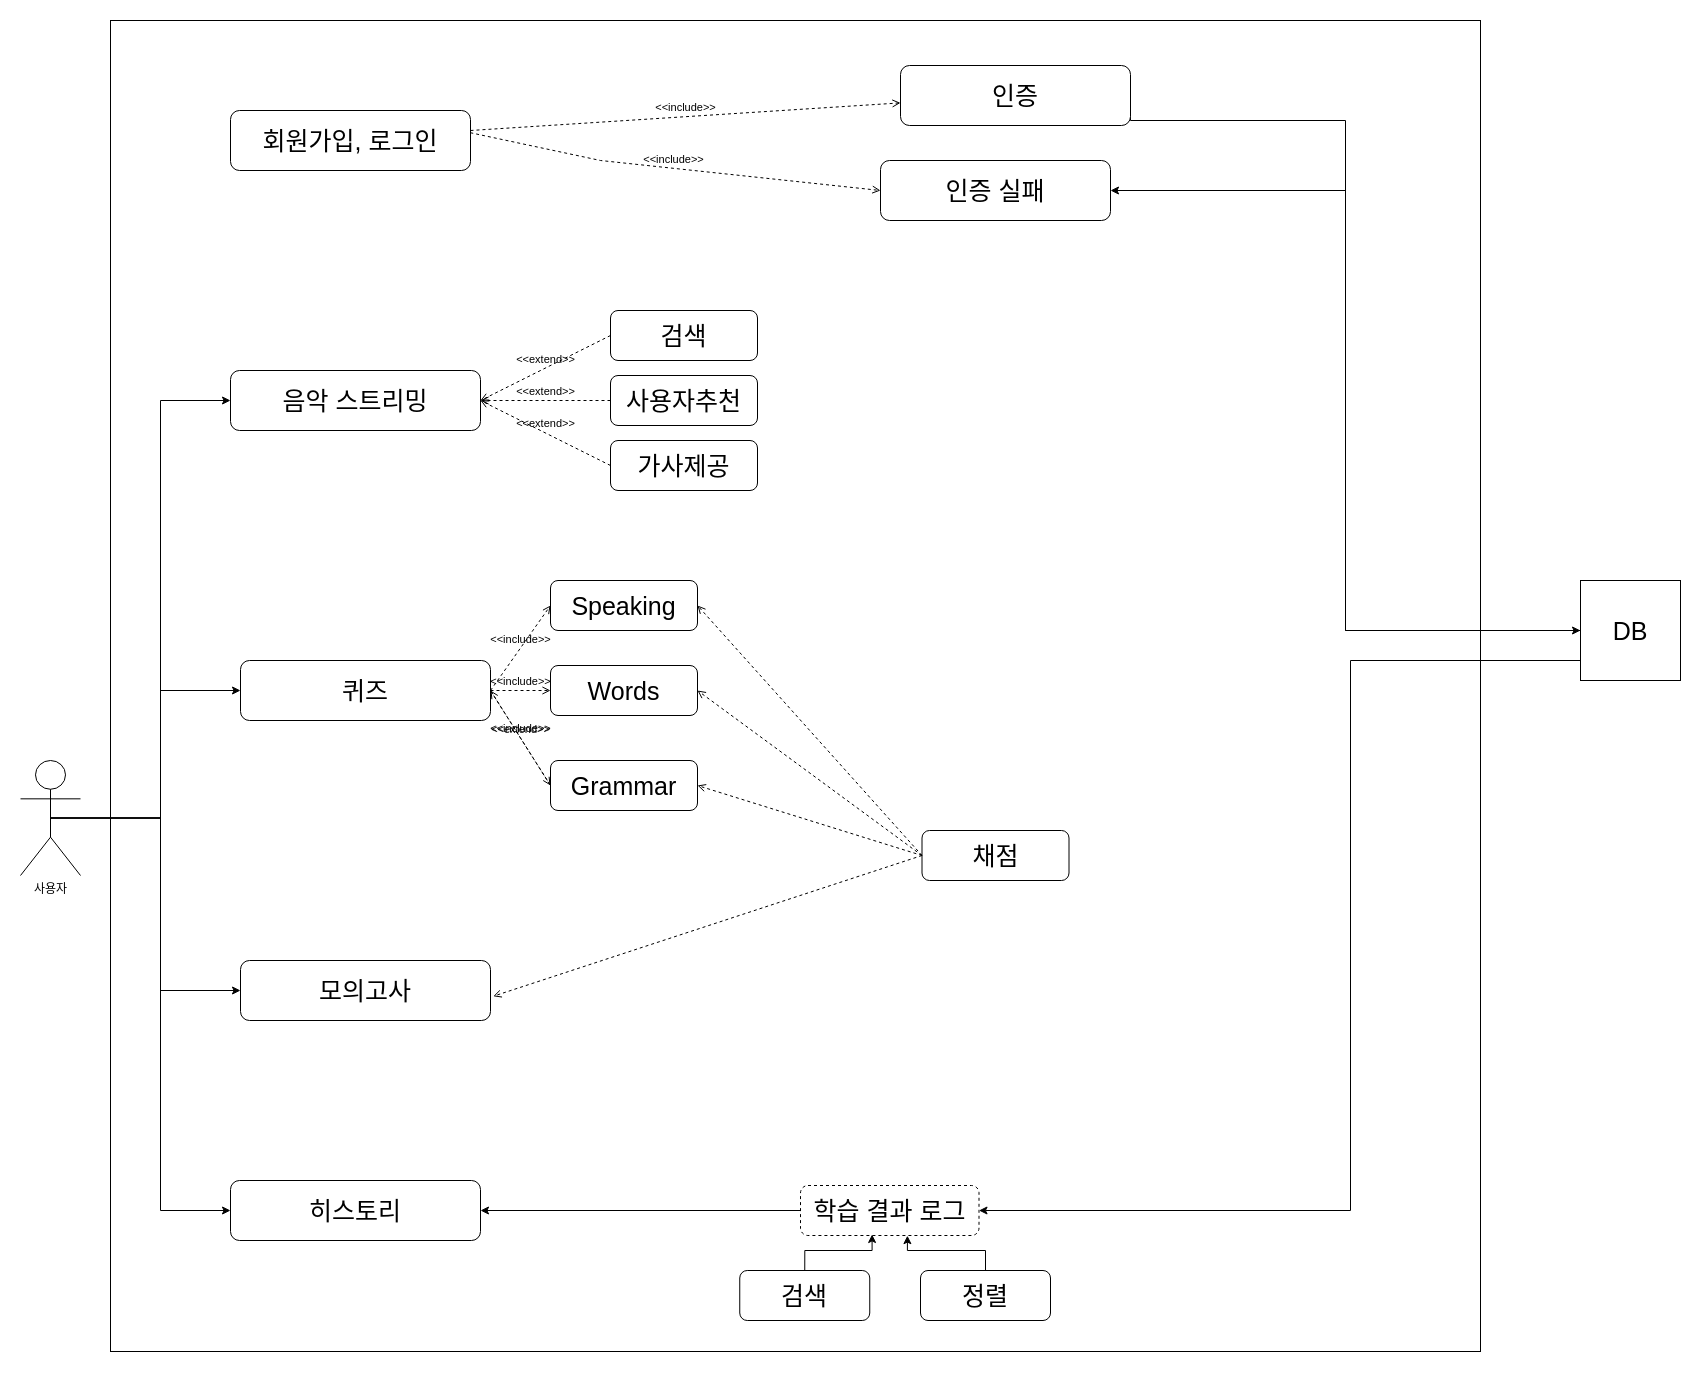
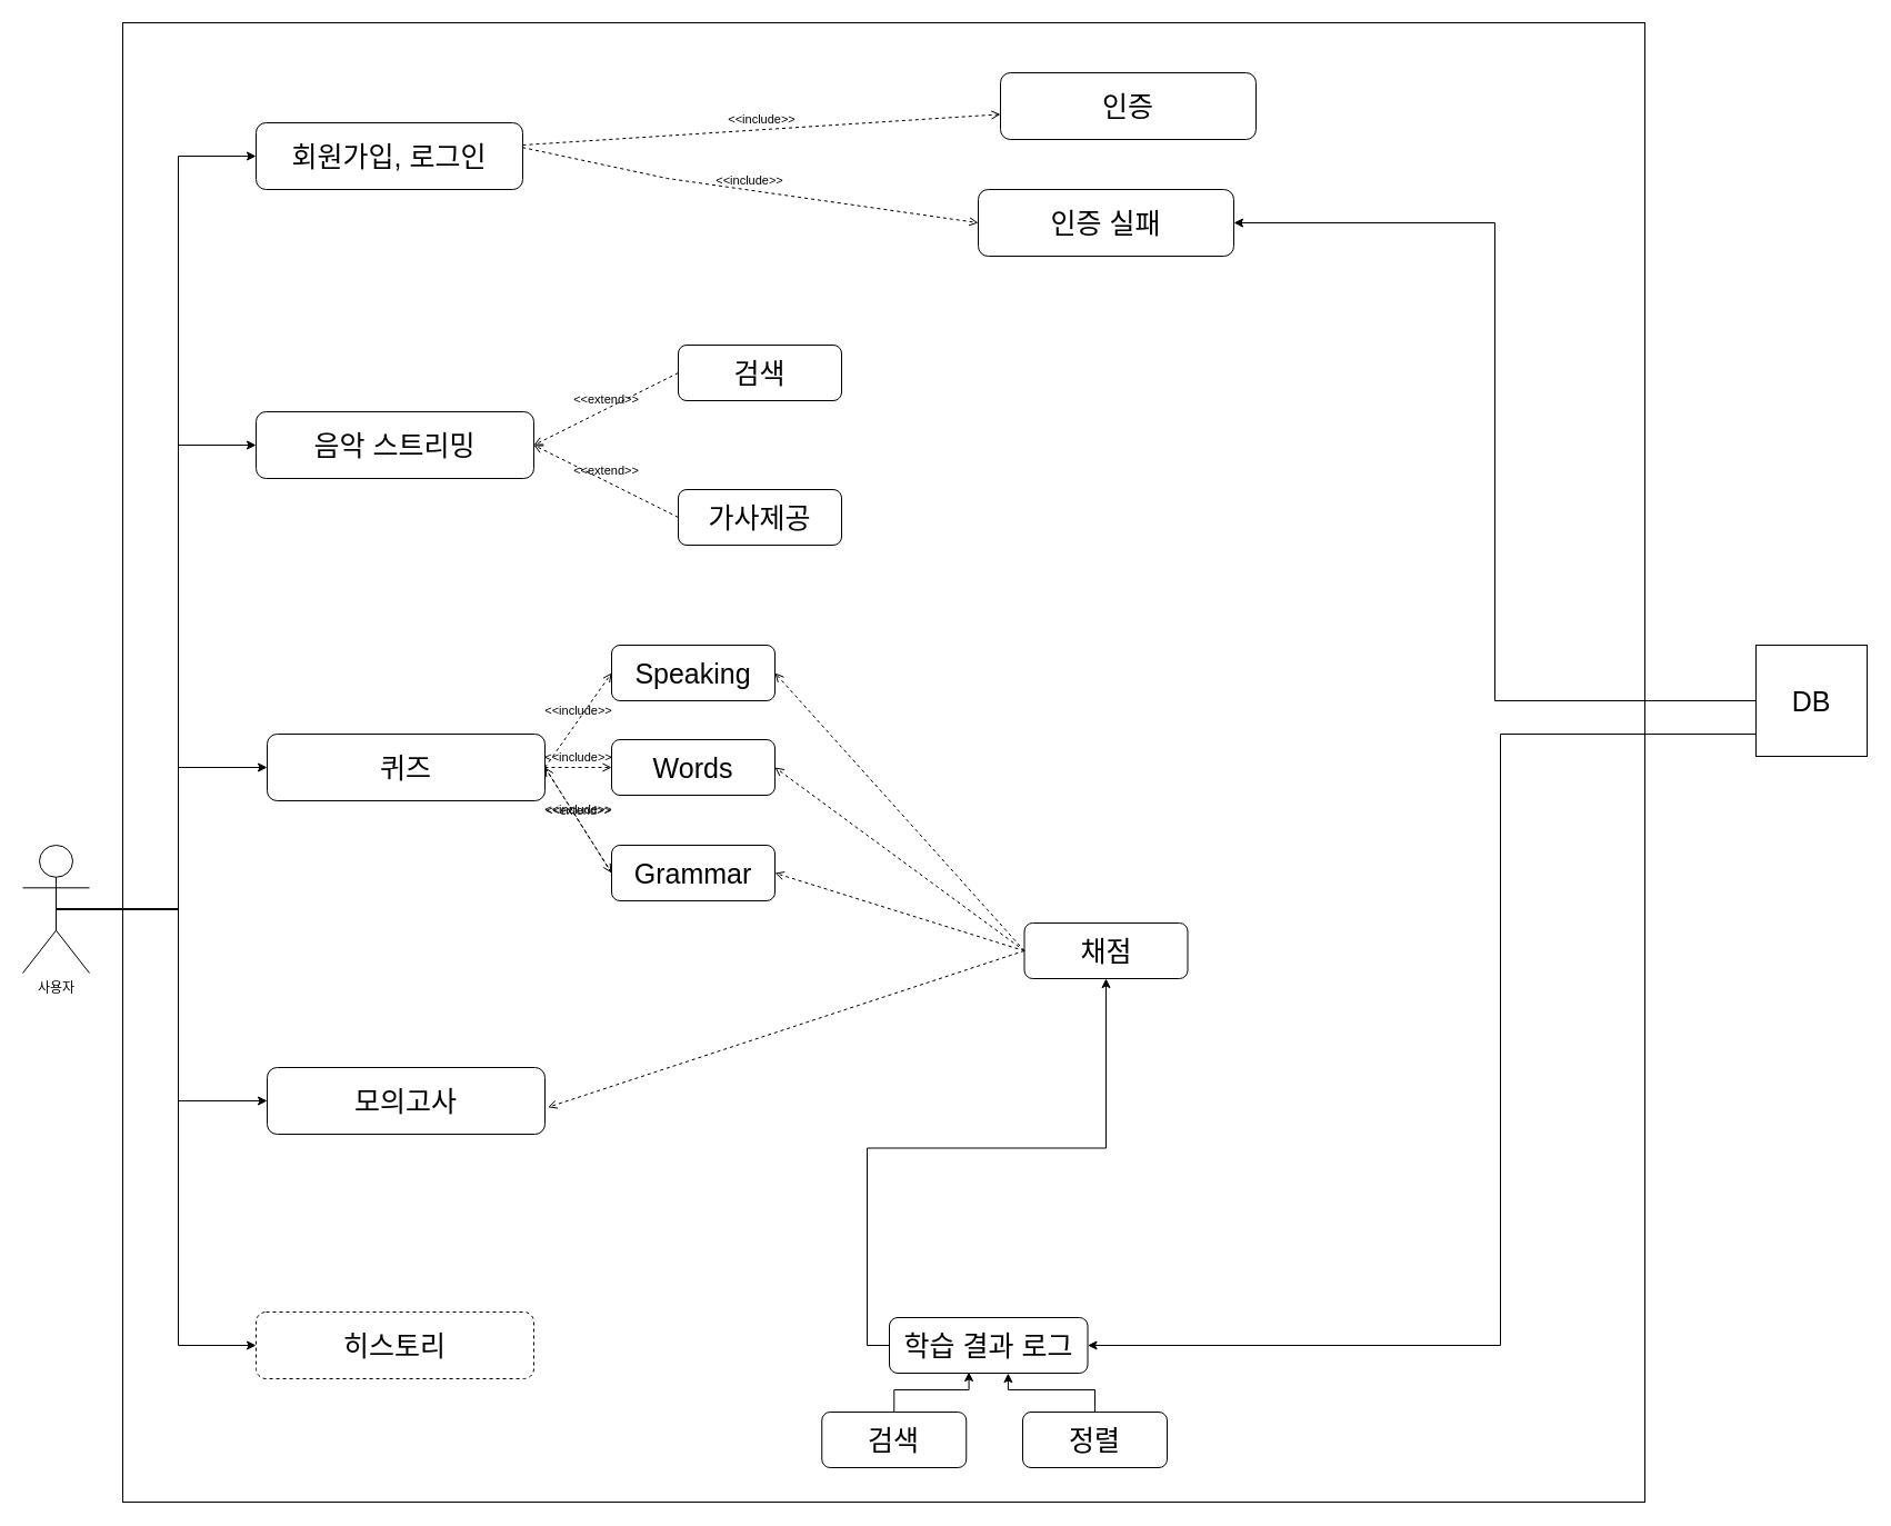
  <mxCell id="0" />
  <mxCell id="1" parent="0" />
  <mxCell id="2" value="" style="rounded=0;whiteSpace=wrap;html=1;movable=0;resizable=0;rotatable=0;deletable=0;editable=0;locked=1;connectable=0;" parent="1" vertex="1"><mxGeometry x="110" y="20" width="1370" height="1331" as="geometry" /></mxCell>
  <mxCell id="3" style="edgeStyle=orthogonalEdgeStyle;rounded=0;orthogonalLoop=1;jettySize=auto;html=1;exitX=0.5;exitY=0.5;exitDx=0;exitDy=0;exitPerimeter=0;entryX=0;entryY=0.5;entryDx=0;entryDy=0;" parent="1" source="7" target="9" edge="1"><mxGeometry relative="1" as="geometry"><Array as="points"><mxPoint x="160" y="818" /><mxPoint x="160" y="400" /></Array></mxGeometry></mxCell>
  <mxCell id="4" style="edgeStyle=orthogonalEdgeStyle;rounded=0;orthogonalLoop=1;jettySize=auto;html=1;exitX=0.5;exitY=0.5;exitDx=0;exitDy=0;exitPerimeter=0;entryX=0;entryY=0.5;entryDx=0;entryDy=0;" parent="1" source="7" target="44" edge="1"><mxGeometry relative="1" as="geometry"><Array as="points"><mxPoint x="160" y="818" /><mxPoint x="160" y="990" /></Array><mxPoint x="230" y="990" as="targetPoint" /></mxGeometry></mxCell>
+ <mxCell id="5" style="edgeStyle=orthogonalEdgeStyle;rounded=0;orthogonalLoop=1;jettySize=auto;html=1;exitX=0.5;exitY=0.5;exitDx=0;exitDy=0;exitPerimeter=0;entryX=0;entryY=0.5;entryDx=0;entryDy=0;" parent="1" source="7" target="8" edge="1"><mxGeometry relative="1" as="geometry"><Array as="points"><mxPoint x="160" y="818" /><mxPoint x="160" y="140" /></Array></mxGeometry></mxCell>
  <mxCell id="6" style="edgeStyle=orthogonalEdgeStyle;rounded=0;orthogonalLoop=1;jettySize=auto;html=1;exitX=0.5;exitY=0.5;exitDx=0;exitDy=0;exitPerimeter=0;entryX=0;entryY=0.5;entryDx=0;entryDy=0;" parent="1" source="7" target="19" edge="1"><mxGeometry relative="1" as="geometry"><Array as="points"><mxPoint x="160" y="818" /><mxPoint x="160" y="1210" /></Array></mxGeometry></mxCell>
  <mxCell id="7" value="사용자" style="shape=umlActor;verticalLabelPosition=bottom;verticalAlign=top;html=1;" parent="1" vertex="1"><mxGeometry x="20" y="760" width="60" height="115" as="geometry" /></mxCell>
  <mxCell id="8" value="&lt;font style=&quot;font-size: 25px;&quot;&gt;회원가입, 로그인&lt;/font&gt;" style="rounded=1;whiteSpace=wrap;html=1;" parent="1" vertex="1"><mxGeometry x="230" y="110" width="240" height="60" as="geometry" /></mxCell>
  <mxCell id="9" value="&lt;font style=&quot;font-size: 25px;&quot;&gt;음악 스트리밍&lt;/font&gt;" style="rounded=1;whiteSpace=wrap;html=1;" parent="1" vertex="1"><mxGeometry x="230" y="370" width="250" height="60" as="geometry" /></mxCell>
  <mxCell id="10" value="&lt;span style=&quot;font-size: 25px;&quot;&gt;퀴즈&lt;/span&gt;" style="rounded=1;whiteSpace=wrap;html=1;" parent="1" vertex="1"><mxGeometry x="240" y="660" width="250" height="60" as="geometry" /></mxCell>
  <mxCell id="11" style="edgeStyle=orthogonalEdgeStyle;rounded=0;orthogonalLoop=1;jettySize=auto;html=1;exitX=0.5;exitY=0.5;exitDx=0;exitDy=0;exitPerimeter=0;entryX=0;entryY=0.5;entryDx=0;entryDy=0;" parent="1" source="7" target="10" edge="1"><mxGeometry relative="1" as="geometry"><Array as="points"><mxPoint x="160" y="818" /><mxPoint x="160" y="690" /></Array></mxGeometry></mxCell>
- <mxCell id="12" style="edgeStyle=orthogonalEdgeStyle;rounded=0;orthogonalLoop=1;jettySize=auto;html=1;exitX=1;exitY=0.5;exitDx=0;exitDy=0;entryX=0;entryY=0.5;entryDx=0;entryDy=0;" parent="1" source="13" target="16" edge="1"><mxGeometry relative="1" as="geometry"><mxPoint x="1510" y="120" as="targetPoint" /><Array as="points"><mxPoint x="1345" y="120" /><mxPoint x="1345" y="630" /></Array></mxGeometry></mxCell>
  <mxCell id="13" value="&lt;font style=&quot;font-size: 25px;&quot;&gt;인증&lt;/font&gt;" style="rounded=1;whiteSpace=wrap;html=1;" parent="1" vertex="1"><mxGeometry x="900" y="65" width="230" height="60" as="geometry" /></mxCell>
- <mxCell id="14" value="&lt;span style=&quot;font-size: 25px;&quot;&gt;인증 실패&lt;/span&gt;" style="rounded=1;whiteSpace=wrap;html=1;" parent="1" vertex="1"><mxGeometry x="880" y="160" width="230" height="60" as="geometry" /></mxCell>
+ <mxCell id="14" value="&lt;span style=&quot;font-size: 25px;&quot;&gt;인증 실패&lt;/span&gt;" style="rounded=1;whiteSpace=wrap;html=1;" parent="1" vertex="1"><mxGeometry x="880" y="170" width="230" height="60" as="geometry" /></mxCell>
  <mxCell id="15" style="edgeStyle=orthogonalEdgeStyle;rounded=0;orthogonalLoop=1;jettySize=auto;html=1;exitX=0;exitY=0.5;exitDx=0;exitDy=0;entryX=1;entryY=0.5;entryDx=0;entryDy=0;" parent="1" source="16" target="14" edge="1"><mxGeometry relative="1" as="geometry" /></mxCell>
  <mxCell id="16" value="&lt;font style=&quot;font-size: 25px;&quot;&gt;DB&lt;/font&gt;" style="whiteSpace=wrap;html=1;aspect=fixed;" parent="1" vertex="1"><mxGeometry x="1580" y="580" width="100" height="100" as="geometry" /></mxCell>
  <mxCell id="17" value="&amp;lt;&amp;lt;include&amp;gt;&amp;gt;" style="html=1;verticalAlign=bottom;labelBackgroundColor=none;endArrow=open;endFill=0;dashed=1;rounded=0;" parent="1" target="13" edge="1"><mxGeometry width="160" relative="1" as="geometry"><mxPoint x="470" y="130" as="sourcePoint" /><mxPoint x="630" y="130" as="targetPoint" /></mxGeometry></mxCell>
  <mxCell id="18" value="&amp;lt;&amp;lt;include&amp;gt;&amp;gt;" style="html=1;verticalAlign=bottom;labelBackgroundColor=none;endArrow=open;endFill=0;dashed=1;rounded=0;entryX=0;entryY=0.5;entryDx=0;entryDy=0;exitX=0.999;exitY=0.37;exitDx=0;exitDy=0;exitPerimeter=0;" parent="1" source="8" target="14" edge="1"><mxGeometry width="160" relative="1" as="geometry"><mxPoint x="500" y="170" as="sourcePoint" /><mxPoint x="660" y="170" as="targetPoint" /><Array as="points"><mxPoint x="600" y="160" /></Array></mxGeometry></mxCell>
- <mxCell id="19" value="&lt;span style=&quot;font-size: 25px;&quot;&gt;히스토리&lt;/span&gt;" style="rounded=1;whiteSpace=wrap;html=1;" parent="1" vertex="1"><mxGeometry x="230" y="1180" width="250" height="60" as="geometry" /></mxCell>
+ <mxCell id="19" value="&lt;span style=&quot;font-size: 25px;&quot;&gt;히스토리&lt;/span&gt;" style="rounded=1;whiteSpace=wrap;html=1;dashed=1;" parent="1" vertex="1"><mxGeometry x="230" y="1180" width="250" height="60" as="geometry" /></mxCell>
  <mxCell id="20" value="&lt;font style=&quot;font-size: 25px;&quot;&gt;검색&lt;/font&gt;" style="rounded=1;whiteSpace=wrap;html=1;" parent="1" vertex="1"><mxGeometry x="610" y="310" width="147" height="50" as="geometry" /></mxCell>
- <mxCell id="21" value="&lt;font style=&quot;font-size: 25px;&quot;&gt;사용자추천&lt;/font&gt;" style="rounded=1;whiteSpace=wrap;html=1;" parent="1" vertex="1"><mxGeometry x="610" y="375" width="147" height="50" as="geometry" /></mxCell>
  <mxCell id="22" value="&amp;lt;&amp;lt;extend&amp;gt;&amp;gt;" style="html=1;verticalAlign=bottom;labelBackgroundColor=none;endArrow=open;endFill=0;dashed=1;rounded=0;entryX=1;entryY=0.5;entryDx=0;entryDy=0;exitX=0;exitY=0.5;exitDx=0;exitDy=0;" parent="1" source="20" target="9" edge="1"><mxGeometry width="160" relative="1" as="geometry"><mxPoint x="400" y="650" as="sourcePoint" /><mxPoint x="560" y="650" as="targetPoint" /></mxGeometry></mxCell>
  <mxCell id="23" value="&lt;font style=&quot;font-size: 25px;&quot;&gt;가사제공&lt;/font&gt;" style="rounded=1;whiteSpace=wrap;html=1;" parent="1" vertex="1"><mxGeometry x="610" y="440" width="147" height="50" as="geometry" /></mxCell>
  <mxCell id="24" value="&amp;lt;&amp;lt;extend&amp;gt;&amp;gt;" style="html=1;verticalAlign=bottom;labelBackgroundColor=none;endArrow=open;endFill=0;dashed=1;rounded=0;entryX=1;entryY=0.5;entryDx=0;entryDy=0;exitX=0;exitY=0.5;exitDx=0;exitDy=0;" parent="1" source="23" target="9" edge="1"><mxGeometry width="160" relative="1" as="geometry"><mxPoint x="410" y="620" as="sourcePoint" /><mxPoint x="490" y="520" as="targetPoint" /></mxGeometry></mxCell>
- <mxCell id="25" value="&amp;lt;&amp;lt;extend&amp;gt;&amp;gt;" style="html=1;verticalAlign=bottom;labelBackgroundColor=none;endArrow=open;endFill=0;dashed=1;rounded=0;entryX=1;entryY=0.5;entryDx=0;entryDy=0;exitX=0;exitY=0.5;exitDx=0;exitDy=0;" parent="1" source="21" target="9" edge="1"><mxGeometry width="160" relative="1" as="geometry"><mxPoint x="390" y="590" as="sourcePoint" /><mxPoint x="550" y="590" as="targetPoint" /></mxGeometry></mxCell>
  <mxCell id="26" value="&lt;span style=&quot;font-size: 25px;&quot;&gt;Speaking&lt;/span&gt;" style="rounded=1;whiteSpace=wrap;html=1;" parent="1" vertex="1"><mxGeometry x="550" y="580" width="147" height="50" as="geometry" /></mxCell>
  <mxCell id="27" value="&lt;font style=&quot;font-size: 25px;&quot;&gt;Words&lt;/font&gt;" style="rounded=1;whiteSpace=wrap;html=1;" parent="1" vertex="1"><mxGeometry x="550" y="665" width="147" height="50" as="geometry" /></mxCell>
  <mxCell id="28" value="&amp;lt;&amp;lt;include&amp;gt;&amp;gt;" style="html=1;verticalAlign=bottom;labelBackgroundColor=none;endArrow=open;endFill=0;dashed=1;rounded=0;exitX=1;exitY=0.5;exitDx=0;exitDy=0;entryX=0;entryY=0.5;entryDx=0;entryDy=0;" parent="1" source="10" target="26" edge="1"><mxGeometry width="160" relative="1" as="geometry"><mxPoint x="710" y="734" as="sourcePoint" /><mxPoint x="1120" y="726" as="targetPoint" /></mxGeometry></mxCell>
  <mxCell id="29" value="&amp;lt;&amp;lt;include&amp;gt;&amp;gt;" style="html=1;verticalAlign=bottom;labelBackgroundColor=none;endArrow=open;endFill=0;dashed=1;rounded=0;exitX=1;exitY=0.5;exitDx=0;exitDy=0;entryX=0;entryY=0.5;entryDx=0;entryDy=0;" parent="1" source="10" target="27" edge="1"><mxGeometry width="160" relative="1" as="geometry"><mxPoint x="490" y="740" as="sourcePoint" /><mxPoint x="580" y="640" as="targetPoint" /></mxGeometry></mxCell>
  <mxCell id="30" value="&amp;lt;&amp;lt;include&amp;gt;&amp;gt;" style="html=1;verticalAlign=bottom;labelBackgroundColor=none;endArrow=open;endFill=0;dashed=1;rounded=0;exitX=1;exitY=0.5;exitDx=0;exitDy=0;entryX=0;entryY=0.5;entryDx=0;entryDy=0;" parent="1" source="10" target="34" edge="1"><mxGeometry width="160" relative="1" as="geometry"><mxPoint x="500" y="750" as="sourcePoint" /><mxPoint x="590" y="650" as="targetPoint" /></mxGeometry></mxCell>
  <mxCell id="31" value="&lt;span style=&quot;font-size: 25px;&quot;&gt;채점&lt;/span&gt;" style="rounded=1;whiteSpace=wrap;html=1;" parent="1" vertex="1"><mxGeometry x="921.5" y="830" width="147" height="50" as="geometry" /></mxCell>
  <mxCell id="32" value="&amp;lt;&amp;lt;extend&amp;gt;&amp;gt;" style="html=1;verticalAlign=bottom;labelBackgroundColor=none;endArrow=open;endFill=0;dashed=1;rounded=0;entryX=1;entryY=0.5;entryDx=0;entryDy=0;exitX=0;exitY=0.5;exitDx=0;exitDy=0;" parent="1" source="34" target="10" edge="1"><mxGeometry width="160" relative="1" as="geometry"><mxPoint x="580" y="810" as="sourcePoint" /><mxPoint x="740" y="810" as="targetPoint" /></mxGeometry></mxCell>
  <mxCell id="33" value="" style="html=1;verticalAlign=bottom;labelBackgroundColor=none;endArrow=open;endFill=0;dashed=1;rounded=0;entryX=1;entryY=0.5;entryDx=0;entryDy=0;exitX=0;exitY=0.5;exitDx=0;exitDy=0;" parent="1" source="31" target="26" edge="1"><mxGeometry width="160" relative="1" as="geometry"><mxPoint x="1050" y="795" as="sourcePoint" /><mxPoint x="490" y="690" as="targetPoint" /></mxGeometry></mxCell>
  <mxCell id="34" value="&lt;span style=&quot;font-size: 25px;&quot;&gt;Grammar&lt;/span&gt;" style="rounded=1;whiteSpace=wrap;html=1;" parent="1" vertex="1"><mxGeometry x="550" y="760" width="147" height="50" as="geometry" /></mxCell>
  <mxCell id="35" value="" style="html=1;verticalAlign=bottom;labelBackgroundColor=none;endArrow=open;endFill=0;dashed=1;rounded=0;entryX=1;entryY=0.5;entryDx=0;entryDy=0;exitX=0;exitY=0.5;exitDx=0;exitDy=0;" parent="1" source="31" target="27" edge="1"><mxGeometry width="160" relative="1" as="geometry"><mxPoint x="970" y="620" as="sourcePoint" /><mxPoint x="707" y="575" as="targetPoint" /></mxGeometry></mxCell>
  <mxCell id="36" value="" style="html=1;verticalAlign=bottom;labelBackgroundColor=none;endArrow=open;endFill=0;dashed=1;rounded=0;entryX=1;entryY=0.5;entryDx=0;entryDy=0;exitX=0;exitY=0.5;exitDx=0;exitDy=0;" parent="1" source="31" target="34" edge="1"><mxGeometry width="160" relative="1" as="geometry"><mxPoint x="980" y="620" as="sourcePoint" /><mxPoint x="717" y="585" as="targetPoint" /></mxGeometry></mxCell>
  <mxCell id="37" value="" style="edgeStyle=orthogonalEdgeStyle;rounded=0;orthogonalLoop=1;jettySize=auto;html=1;exitX=0;exitY=0.75;exitDx=0;exitDy=0;" parent="1" source="16" target="39" edge="1"><mxGeometry relative="1" as="geometry"><mxPoint x="1580" y="655" as="sourcePoint" /><mxPoint x="480" y="1210" as="targetPoint" /><Array as="points"><mxPoint x="1580" y="660" /><mxPoint x="1350" y="660" /><mxPoint x="1350" y="1210" /></Array></mxGeometry></mxCell>
- <mxCell id="38" style="edgeStyle=orthogonalEdgeStyle;rounded=0;orthogonalLoop=1;jettySize=auto;html=1;exitX=0;exitY=0.5;exitDx=0;exitDy=0;entryX=1;entryY=0.5;entryDx=0;entryDy=0;" parent="1" source="39" target="19" edge="1"><mxGeometry relative="1" as="geometry" /></mxCell>
- <mxCell id="39" value="&lt;span style=&quot;font-size: 25px;&quot;&gt;학습 결과 로그&lt;/span&gt;" style="rounded=1;whiteSpace=wrap;html=1;dashed=1;" parent="1" vertex="1"><mxGeometry x="800" y="1185" width="178.5" height="50" as="geometry" /></mxCell>
+ <mxCell id="38" style="edgeStyle=orthogonalEdgeStyle;rounded=0;orthogonalLoop=1;jettySize=auto;html=1;exitX=0;exitY=0.5;exitDx=0;exitDy=0;" parent="1" source="39" target="31" edge="1"><mxGeometry relative="1" as="geometry" /></mxCell>
+ <mxCell id="39" value="&lt;span style=&quot;font-size: 25px;&quot;&gt;학습 결과 로그&lt;/span&gt;" style="rounded=1;whiteSpace=wrap;html=1;" parent="1" vertex="1"><mxGeometry x="800" y="1185" width="178.5" height="50" as="geometry" /></mxCell>
  <mxCell id="40" value="&lt;span style=&quot;font-size: 25px;&quot;&gt;검색&lt;/span&gt;" style="rounded=1;whiteSpace=wrap;html=1;" parent="1" vertex="1"><mxGeometry x="739.25" y="1270" width="130" height="50" as="geometry" /></mxCell>
  <mxCell id="41" value="&lt;span style=&quot;font-size: 25px;&quot;&gt;정렬&lt;/span&gt;" style="rounded=1;whiteSpace=wrap;html=1;" parent="1" vertex="1"><mxGeometry x="920" y="1270" width="130" height="50" as="geometry" /></mxCell>
  <mxCell id="42" style="edgeStyle=orthogonalEdgeStyle;rounded=0;orthogonalLoop=1;jettySize=auto;html=1;exitX=0.5;exitY=0;exitDx=0;exitDy=0;entryX=0.401;entryY=0.98;entryDx=0;entryDy=0;entryPerimeter=0;" parent="1" source="40" target="39" edge="1"><mxGeometry relative="1" as="geometry" /></mxCell>
  <mxCell id="43" style="edgeStyle=orthogonalEdgeStyle;rounded=0;orthogonalLoop=1;jettySize=auto;html=1;exitX=0.5;exitY=0;exitDx=0;exitDy=0;entryX=0.599;entryY=1.003;entryDx=0;entryDy=0;entryPerimeter=0;" parent="1" source="41" target="39" edge="1"><mxGeometry relative="1" as="geometry" /></mxCell>
  <mxCell id="44" value="&lt;span style=&quot;font-size: 25px;&quot;&gt;모의고사&lt;/span&gt;" style="rounded=1;whiteSpace=wrap;html=1;" vertex="1" parent="1"><mxGeometry x="240" y="960" width="250" height="60" as="geometry" /></mxCell>
  <mxCell id="45" value="" style="html=1;verticalAlign=bottom;labelBackgroundColor=none;endArrow=open;endFill=0;dashed=1;rounded=0;entryX=1.011;entryY=0.596;entryDx=0;entryDy=0;exitX=0;exitY=0.5;exitDx=0;exitDy=0;entryPerimeter=0;" edge="1" parent="1" source="31" target="44"><mxGeometry width="160" relative="1" as="geometry"><mxPoint x="863" y="1020" as="sourcePoint" /><mxPoint x="610" y="870" as="targetPoint" /></mxGeometry></mxCell>
